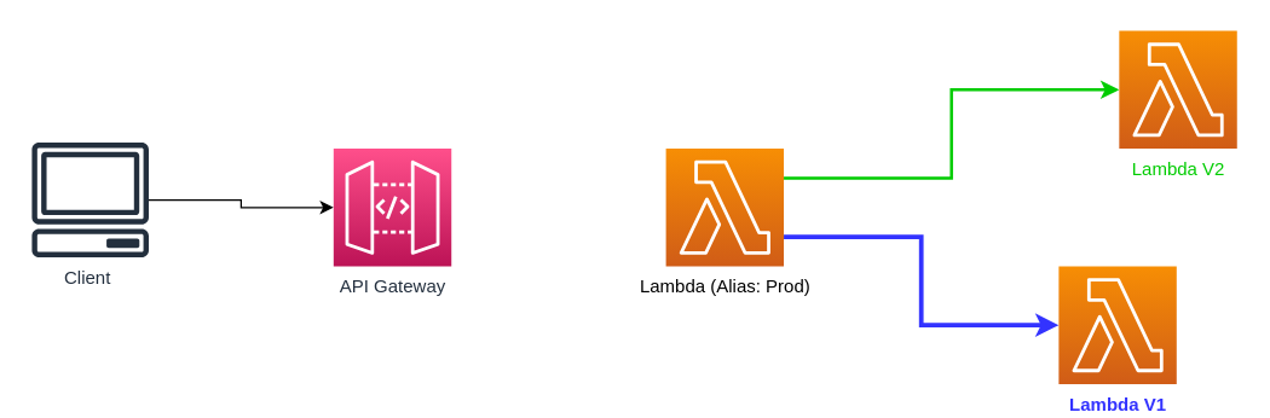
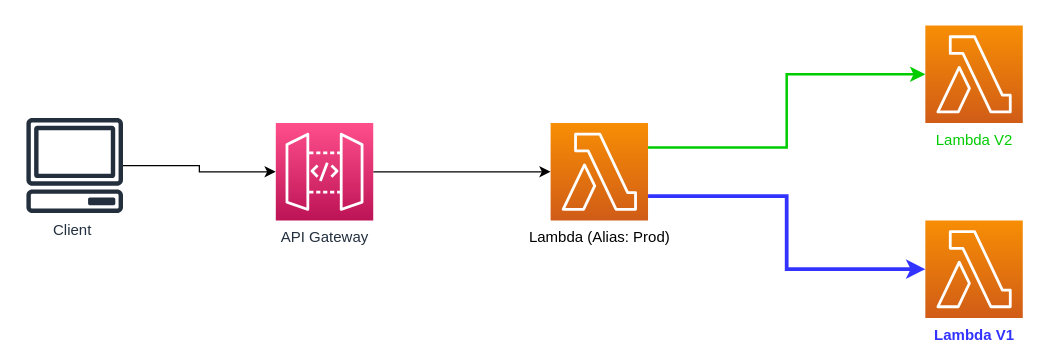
  <mxCell id="0" />
  <mxCell id="1" parent="0" />
  <mxCell id="2" style="edgeStyle=orthogonalEdgeStyle;rounded=0;orthogonalLoop=1;jettySize=auto;html=1;entryX=0;entryY=0.5;entryDx=0;entryDy=0;entryPerimeter=0;" edge="1" parent="1" source="3" target="7"><mxGeometry relative="1" as="geometry" /></mxCell>
  <mxCell id="3" value="Client" style="sketch=0;outlineConnect=0;fontColor=#232F3E;gradientColor=none;fillColor=#232F3D;strokeColor=none;dashed=0;verticalLabelPosition=bottom;verticalAlign=top;align=center;html=1;fontSize=12;fontStyle=0;aspect=fixed;pointerEvents=1;shape=mxgraph.aws4.client;labelPosition=center;spacingRight=5;" vertex="1" parent="1"><mxGeometry x="20" y="94" width="78" height="76" as="geometry" /></mxCell>
  <mxCell id="4" style="rounded=0;orthogonalLoop=1;jettySize=auto;html=1;strokeWidth=3;strokeColor=#3333ff;exitX=1;exitY=0.75;exitDx=0;exitDy=0;exitPerimeter=0;entryX=0;entryY=0.5;entryDx=0;entryDy=0;entryPerimeter=0;edgeStyle=orthogonalEdgeStyle;" edge="1" parent="1" source="10" target="9"><mxGeometry relative="1" as="geometry" /></mxCell>
  <mxCell id="5" style="rounded=0;orthogonalLoop=1;jettySize=auto;html=1;strokeWidth=2;strokeColor=#00cc00;exitX=1;exitY=0.25;exitDx=0;exitDy=0;exitPerimeter=0;edgeStyle=orthogonalEdgeStyle;" edge="1" parent="1" source="10" target="8"><mxGeometry relative="1" as="geometry" /></mxCell>
+ <mxCell id="6" style="edgeStyle=orthogonalEdgeStyle;rounded=0;orthogonalLoop=1;jettySize=auto;html=1;" edge="1" parent="1" source="7" target="10"><mxGeometry relative="1" as="geometry" /></mxCell>
  <mxCell id="7" value="API Gateway" style="sketch=0;points=[[0,0,0],[0.25,0,0],[0.5,0,0],[0.75,0,0],[1,0,0],[0,1,0],[0.25,1,0],[0.5,1,0],[0.75,1,0],[1,1,0],[0,0.25,0],[0,0.5,0],[0,0.75,0],[1,0.25,0],[1,0.5,0],[1,0.75,0]];outlineConnect=0;fontColor=#232F3E;gradientColor=#FF4F8B;gradientDirection=north;fillColor=#BC1356;strokeColor=#ffffff;dashed=0;verticalLabelPosition=bottom;verticalAlign=top;align=center;html=1;fontSize=12;fontStyle=0;aspect=fixed;shape=mxgraph.aws4.resourceIcon;resIcon=mxgraph.aws4.api_gateway;" vertex="1" parent="1"><mxGeometry x="220" y="98" width="78" height="78" as="geometry" /></mxCell>
  <mxCell id="8" value="Lambda V2" style="sketch=0;points=[[0,0,0],[0.25,0,0],[0.5,0,0],[0.75,0,0],[1,0,0],[0,1,0],[0.25,1,0],[0.5,1,0],[0.75,1,0],[1,1,0],[0,0.25,0],[0,0.5,0],[0,0.75,0],[1,0.25,0],[1,0.5,0],[1,0.75,0]];outlineConnect=0;fontColor=#00cc00;gradientColor=#F78E04;gradientDirection=north;fillColor=#D05C17;strokeColor=#ffffff;dashed=0;verticalLabelPosition=bottom;verticalAlign=top;align=center;html=1;fontSize=12;fontStyle=0;aspect=fixed;shape=mxgraph.aws4.resourceIcon;resIcon=mxgraph.aws4.lambda;" vertex="1" parent="1"><mxGeometry x="740" y="20" width="78" height="78" as="geometry" /></mxCell>
- <mxCell id="9" value="Lambda V1" style="sketch=0;points=[[0,0,0],[0.25,0,0],[0.5,0,0],[0.75,0,0],[1,0,0],[0,1,0],[0.25,1,0],[0.5,1,0],[0.75,1,0],[1,1,0],[0,0.25,0],[0,0.5,0],[0,0.75,0],[1,0.25,0],[1,0.5,0],[1,0.75,0]];outlineConnect=0;fontColor=#3333ff;gradientColor=#F78E04;gradientDirection=north;fillColor=#D05C17;strokeColor=#ffffff;dashed=0;verticalLabelPosition=bottom;verticalAlign=top;align=center;html=1;fontSize=12;fontStyle=1;aspect=fixed;shape=mxgraph.aws4.resourceIcon;resIcon=mxgraph.aws4.lambda;" vertex="1" parent="1"><mxGeometry x="700" y="176" width="78" height="78" as="geometry" /></mxCell>
+ <mxCell id="9" value="Lambda V1" style="sketch=0;points=[[0,0,0],[0.25,0,0],[0.5,0,0],[0.75,0,0],[1,0,0],[0,1,0],[0.25,1,0],[0.5,1,0],[0.75,1,0],[1,1,0],[0,0.25,0],[0,0.5,0],[0,0.75,0],[1,0.25,0],[1,0.5,0],[1,0.75,0]];outlineConnect=0;fontColor=#3333ff;gradientColor=#F78E04;gradientDirection=north;fillColor=#D05C17;strokeColor=#ffffff;dashed=0;verticalLabelPosition=bottom;verticalAlign=top;align=center;html=1;fontSize=12;fontStyle=1;aspect=fixed;shape=mxgraph.aws4.resourceIcon;resIcon=mxgraph.aws4.lambda;" vertex="1" parent="1"><mxGeometry x="740" y="176" width="78" height="78" as="geometry" /></mxCell>
  <mxCell id="10" value="Lambda (Alias: Prod)" style="sketch=0;points=[[0,0,0],[0.25,0,0],[0.5,0,0],[0.75,0,0],[1,0,0],[0,1,0],[0.25,1,0],[0.5,1,0],[0.75,1,0],[1,1,0],[0,0.25,0],[0,0.5,0],[0,0.75,0],[1,0.25,0],[1,0.5,0],[1,0.75,0]];outlineConnect=0;fontColor=#000000;gradientColor=#F78E04;gradientDirection=north;fillColor=#D05C17;strokeColor=#ffffff;dashed=0;verticalLabelPosition=bottom;verticalAlign=top;align=center;html=1;fontSize=12;fontStyle=0;aspect=fixed;shape=mxgraph.aws4.resourceIcon;resIcon=mxgraph.aws4.lambda;" vertex="1" parent="1"><mxGeometry x="440" y="98" width="78" height="78" as="geometry" /></mxCell>
